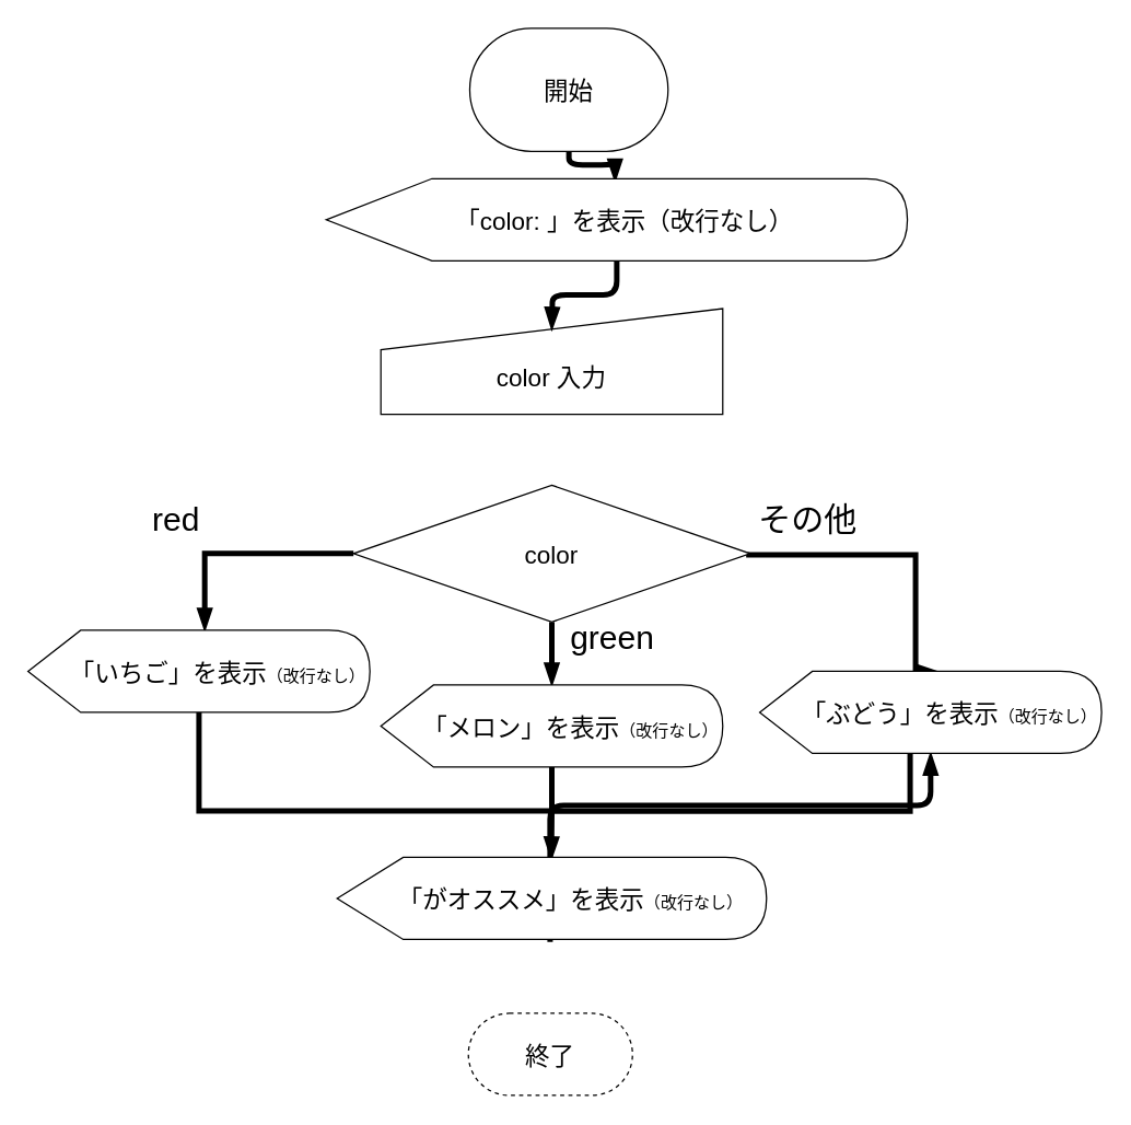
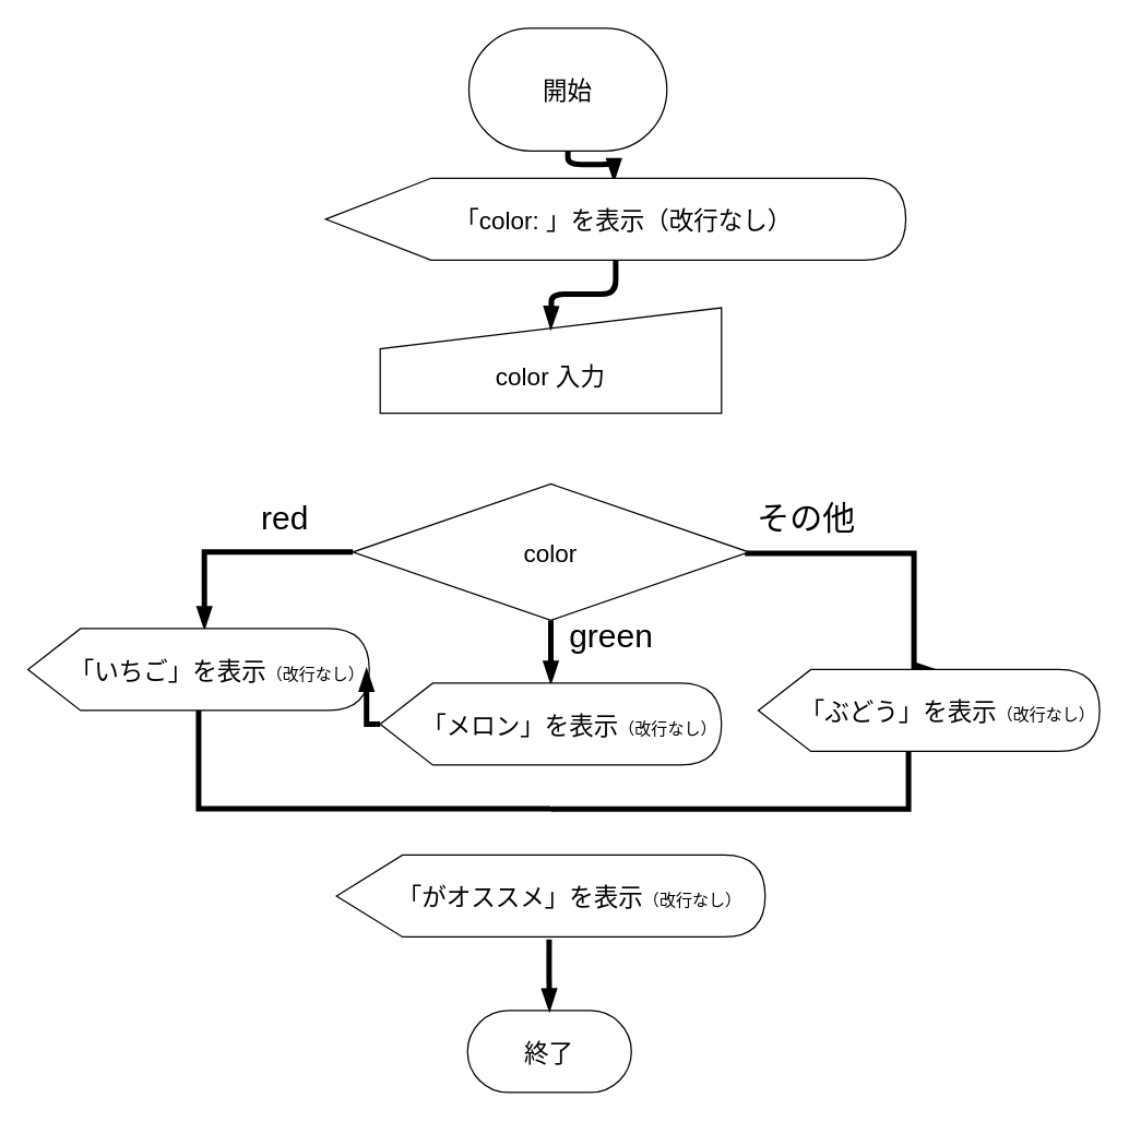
  <mxCell id="0" />
  <mxCell id="1" parent="0" />
  <mxCell id="2" style="edgeStyle=orthogonalEdgeStyle;html=1;entryX=0.497;entryY=0.027;entryDx=0;entryDy=0;entryPerimeter=0;fontSize=24;endArrow=blockThin;endFill=1;strokeWidth=4;" parent="1" source="3" target="11" edge="1"><mxGeometry relative="1" as="geometry" /></mxCell>
  <mxCell id="3" value="&lt;font style=&quot;font-size: 18px;&quot;&gt;開始&lt;/font&gt;" style="rounded=1;whiteSpace=wrap;html=1;arcSize=50;fontSize=24;" parent="1" vertex="1"><mxGeometry x="343" y="20" width="145" height="90" as="geometry" /></mxCell>
- <mxCell id="4" value="&lt;font style=&quot;font-size: 18px;&quot;&gt;終了&lt;/font&gt;" style="rounded=1;whiteSpace=wrap;html=1;arcSize=50;fontSize=24;dashed=1;" parent="1" vertex="1"><mxGeometry x="342" y="740" width="120" height="60" as="geometry" /></mxCell>
+ <mxCell id="4" value="&lt;font style=&quot;font-size: 18px;&quot;&gt;終了&lt;/font&gt;" style="rounded=1;whiteSpace=wrap;html=1;arcSize=50;fontSize=24;" parent="1" vertex="1"><mxGeometry x="342" y="740" width="120" height="60" as="geometry" /></mxCell>
  <mxCell id="5" style="edgeStyle=orthogonalEdgeStyle;html=1;fontSize=19;endArrow=blockThin;endFill=1;strokeWidth=4;" parent="1" source="8" target="19" edge="1"><mxGeometry relative="1" as="geometry"><mxPoint x="398" y="490" as="targetPoint" /></mxGeometry></mxCell>
  <mxCell id="6" style="edgeStyle=orthogonalEdgeStyle;rounded=0;html=1;entryX=0;entryY=0;entryDx=129.231;entryDy=0;entryPerimeter=0;fontSize=19;endArrow=blockThin;endFill=1;strokeWidth=4;exitX=0.99;exitY=0.509;exitDx=0;exitDy=0;exitPerimeter=0;" parent="1" source="8" target="21" edge="1"><mxGeometry relative="1" as="geometry"><mxPoint x="731.64" y="474.02" as="targetPoint" /><Array as="points"><mxPoint x="669" y="405" /></Array></mxGeometry></mxCell>
  <mxCell id="7" style="edgeStyle=orthogonalEdgeStyle;html=1;exitX=0;exitY=0.5;exitDx=0;exitDy=0;exitPerimeter=0;entryX=0;entryY=0;entryDx=129.231;entryDy=0;entryPerimeter=0;fontSize=18;strokeWidth=4;rounded=0;endArrow=blockThin;endFill=1;" edge="1" parent="1" source="8" target="16"><mxGeometry relative="1" as="geometry" /></mxCell>
  <mxCell id="8" value="&lt;font style=&quot;font-size: 18px;&quot;&gt;color&lt;/font&gt;" style="strokeWidth=1;html=1;shape=mxgraph.flowchart.decision;whiteSpace=wrap;fontSize=24;" parent="1" vertex="1"><mxGeometry x="258" y="354" width="290" height="100" as="geometry" /></mxCell>
  <mxCell id="9" value="&lt;font style=&quot;font-size: 18px;&quot;&gt;color 入力&lt;/font&gt;" style="shape=manualInput;whiteSpace=wrap;html=1;fontSize=24;spacingTop=20;strokeWidth=1;" parent="1" vertex="1"><mxGeometry x="278" y="225" width="250" height="77.27" as="geometry" /></mxCell>
  <mxCell id="10" style="edgeStyle=orthogonalEdgeStyle;html=1;fontSize=24;strokeWidth=4;endArrow=blockThin;endFill=1;" parent="1" source="11" edge="1"><mxGeometry relative="1" as="geometry"><mxPoint x="403" y="240" as="targetPoint" /></mxGeometry></mxCell>
  <mxCell id="11" value="&lt;font style=&quot;font-size: 18px;&quot;&gt;「color: 」を表示&lt;font style=&quot;&quot;&gt;（改行なし）&lt;/font&gt;&lt;/font&gt;" style="shape=display;whiteSpace=wrap;html=1;fontSize=24;spacingLeft=12;strokeWidth=1;size=0.182;" parent="1" vertex="1"><mxGeometry x="238" y="130" width="425" height="60" as="geometry" /></mxCell>
- <mxCell id="12" style="edgeStyle=orthogonalEdgeStyle;html=1;fontSize=19;endArrow=blockThin;endFill=1;strokeWidth=4;exitX=0.496;exitY=1.032;exitDx=0;exitDy=0;exitPerimeter=0;" parent="1" source="22" target="21" edge="1"><mxGeometry relative="1" as="geometry"><mxPoint x="403" y="660" as="sourcePoint" /></mxGeometry></mxCell>
+ <mxCell id="12" style="edgeStyle=orthogonalEdgeStyle;html=1;entryX=0.5;entryY=0;entryDx=0;entryDy=0;fontSize=19;endArrow=blockThin;endFill=1;strokeWidth=4;exitX=0.496;exitY=1.032;exitDx=0;exitDy=0;exitPerimeter=0;" parent="1" source="22" target="4" edge="1"><mxGeometry relative="1" as="geometry"><mxPoint x="403" y="660" as="sourcePoint" /></mxGeometry></mxCell>
  <mxCell id="13" value="green" style="text;html=1;align=center;verticalAlign=middle;resizable=0;points=[];autosize=1;strokeColor=none;fillColor=none;fontSize=24;" parent="1" vertex="1"><mxGeometry x="407" y="446" width="80" height="40" as="geometry" /></mxCell>
  <mxCell id="14" value="その他" style="text;html=1;align=center;verticalAlign=middle;resizable=0;points=[];autosize=1;strokeColor=none;fillColor=none;fontSize=24;" parent="1" vertex="1"><mxGeometry x="540" y="360" width="100" height="40" as="geometry" /></mxCell>
  <mxCell id="15" style="edgeStyle=orthogonalEdgeStyle;rounded=0;html=1;strokeWidth=4;fontSize=12;endArrow=none;endFill=0;" edge="1" parent="1" source="16"><mxGeometry relative="1" as="geometry"><mxPoint x="402.652" y="590.522" as="targetPoint" /><Array as="points"><mxPoint x="145" y="592" /><mxPoint x="403" y="592" /></Array></mxGeometry></mxCell>
  <mxCell id="16" value="&lt;font style=&quot;&quot;&gt;&lt;span style=&quot;font-size: 18px;&quot;&gt;「いちご」を表示&lt;/span&gt;&lt;font style=&quot;font-size: 12px;&quot;&gt;（改行なし）&lt;/font&gt;&lt;/font&gt;" style="shape=display;whiteSpace=wrap;html=1;fontSize=24;spacingLeft=28;strokeWidth=1;size=0.154;" vertex="1" parent="1"><mxGeometry x="20" y="460" width="250" height="60" as="geometry" /></mxCell>
- <mxCell id="17" value="red" style="text;html=1;align=center;verticalAlign=middle;resizable=0;points=[];autosize=1;strokeColor=none;fillColor=none;fontSize=24;" vertex="1" parent="1"><mxGeometry x="98" y="360" width="60" height="40" as="geometry" /></mxCell>
- <mxCell id="18" style="edgeStyle=orthogonalEdgeStyle;rounded=0;html=1;entryX=0.499;entryY=0.017;entryDx=0;entryDy=0;entryPerimeter=0;strokeWidth=4;fontSize=12;endArrow=blockThin;endFill=1;" edge="1" parent="1" source="19" target="22"><mxGeometry relative="1" as="geometry" /></mxCell>
+ <mxCell id="17" value="red" style="text;html=1;align=center;verticalAlign=middle;resizable=0;points=[];autosize=1;strokeColor=none;fillColor=none;fontSize=24;" vertex="1" parent="1"><mxGeometry x="178" y="360" width="60" height="40" as="geometry" /></mxCell>
+ <mxCell id="18" style="edgeStyle=orthogonalEdgeStyle;rounded=0;html=1;strokeWidth=4;fontSize=12;endArrow=blockThin;endFill=1;" edge="1" parent="1" source="19" target="16"><mxGeometry relative="1" as="geometry" /></mxCell>
  <mxCell id="19" value="&lt;font style=&quot;&quot;&gt;&lt;span style=&quot;font-size: 18px;&quot;&gt;「メロン」を表示&lt;/span&gt;&lt;font style=&quot;font-size: 12px;&quot;&gt;（改行なし）&lt;/font&gt;&lt;/font&gt;" style="shape=display;whiteSpace=wrap;html=1;fontSize=24;spacingLeft=28;strokeWidth=1;size=0.154;" vertex="1" parent="1"><mxGeometry x="278" y="500" width="250" height="60" as="geometry" /></mxCell>
  <mxCell id="20" style="edgeStyle=orthogonalEdgeStyle;rounded=0;html=1;strokeWidth=4;fontSize=12;endArrow=none;endFill=0;" edge="1" parent="1" source="21"><mxGeometry relative="1" as="geometry"><mxPoint x="403.522" y="592.261" as="targetPoint" /><Array as="points"><mxPoint x="665" y="592" /></Array></mxGeometry></mxCell>
  <mxCell id="21" value="&lt;font style=&quot;&quot;&gt;&lt;span style=&quot;font-size: 18px;&quot;&gt;「ぶどう」を表示&lt;/span&gt;&lt;font style=&quot;font-size: 12px;&quot;&gt;（改行なし）&lt;/font&gt;&lt;/font&gt;" style="shape=display;whiteSpace=wrap;html=1;fontSize=24;spacingLeft=28;strokeWidth=1;size=0.154;" vertex="1" parent="1"><mxGeometry x="555" y="490" width="250" height="60" as="geometry" /></mxCell>
  <mxCell id="22" value="&lt;font style=&quot;&quot;&gt;&lt;span style=&quot;font-size: 18px;&quot;&gt;「がオススメ」を表示&lt;/span&gt;&lt;font style=&quot;font-size: 12px;&quot;&gt;（改行なし）&lt;/font&gt;&lt;/font&gt;" style="shape=display;whiteSpace=wrap;html=1;fontSize=24;spacingLeft=28;strokeWidth=1;size=0.154;" vertex="1" parent="1"><mxGeometry x="246" y="626" width="314" height="60" as="geometry" /></mxCell>
